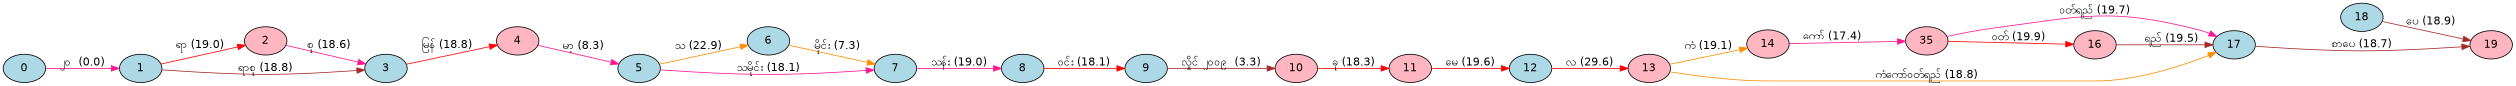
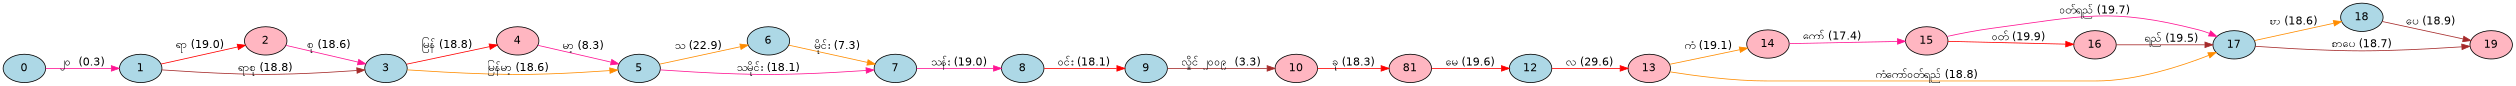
  digraph {
    fontname="DejaVu Sans"
    rankdir=LR
    node [fillcolor=lightblue fontname="DejaVu Sans" style=filled]
    edge [color=deeppink fontname="DejaVu Sans"]
    0
    1
    2 [fillcolor=lightpink]
    3
    4 [fillcolor=lightpink]
    5
    6
    7
    8
    9
    10 [fillcolor=lightpink]
-   11 [fillcolor=lightpink]
+   11 [fillcolor=lightpink label=81]
    12
    13 [fillcolor=lightpink]
    14 [fillcolor=lightpink]
    17
-   15 [fillcolor=lightpink label=35]
+   15 [fillcolor=lightpink]
    18
    19 [fillcolor=lightpink]
    16 [fillcolor=lightpink]
-   0 -> 1 [label="၂၀  (0.0)"]
+   0 -> 1 [label="၂၀  (0.3)"]
    1 -> 2 [color=red label="ရာ (19.0)"]
    1 -> 3 [color=brown label="ရာစု (18.8)"]
    2 -> 3 [label="စု (18.6)"]
    3 -> 4 [color=red label="မြန် (18.8)"]
+   3 -> 5 [color=darkorange label="မြန်မာ့ (18.6)"]
    4 -> 5 [label="မာ့ (8.3)"]
    5 -> 6 [color=darkorange label="သ (22.9)"]
    5 -> 7 [label="သမိုင်း (18.1)"]
    6 -> 7 [color=darkorange label="မိုင်း (7.3)"]
    7 -> 8 [label="သန်း (19.0)"]
    8 -> 9 [color=red label="ဝင်း (18.1)"]
    9 -> 10 [color=brown label="လှိုင် ၂၀၀၉  (3.3)"]
    10 -> 11 [color=red label="ခု (18.3)"]
    11 -> 12 [color=red label="မေ (19.6)"]
    12 -> 13 [color=red label="လ (29.6)"]
    13 -> 14 [color=darkorange label="ကံ (19.1)"]
    13 -> 17 [color=darkorange label="ကံကော်ဝတ်ရည် (18.8)"]
    14 -> 15 [label="ကော် (17.4)"]
+   17 -> 18 [color=darkorange label="စာ (18.6)"]
    17 -> 19 [color=brown label="စာပေ (18.7)"]
    15 -> 17 [label="ဝတ်ရည် (19.7)"]
    15 -> 16 [color=red label="ဝတ် (19.9)"]
    18 -> 19 [color=brown label="ပေ (18.9)"]
    16 -> 17 [color=brown label="ရည် (19.5)"]
  }
